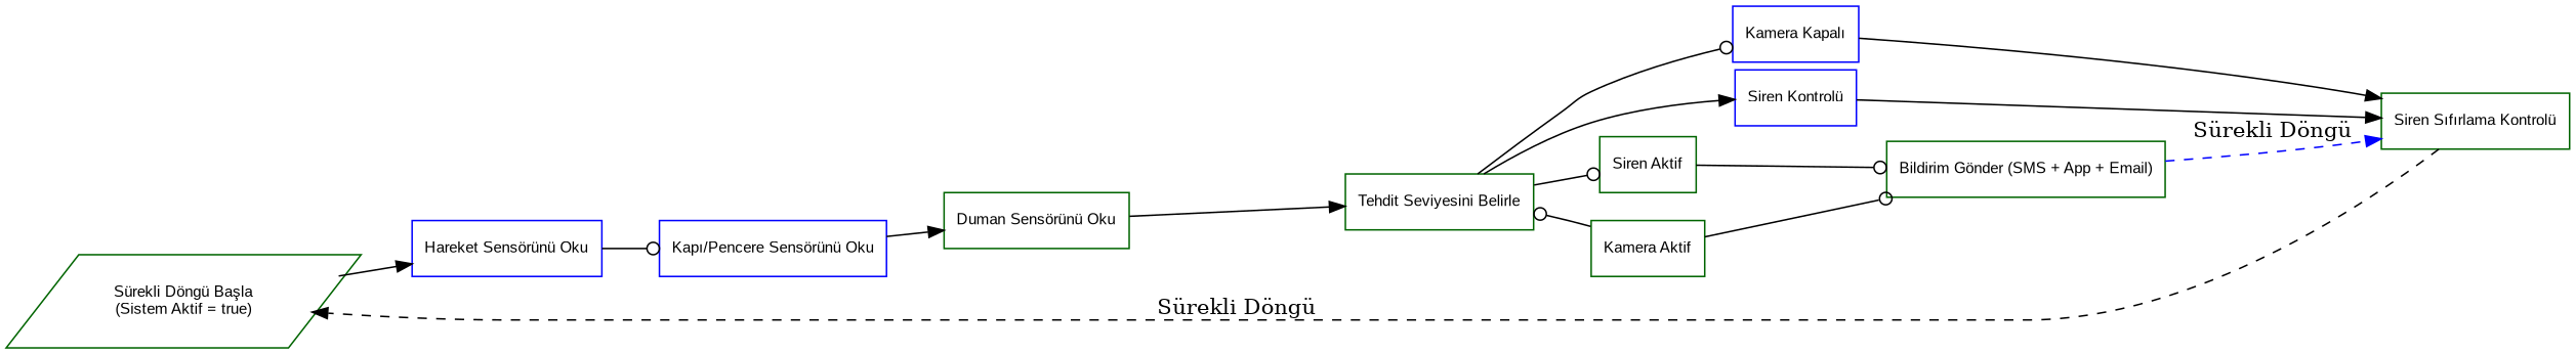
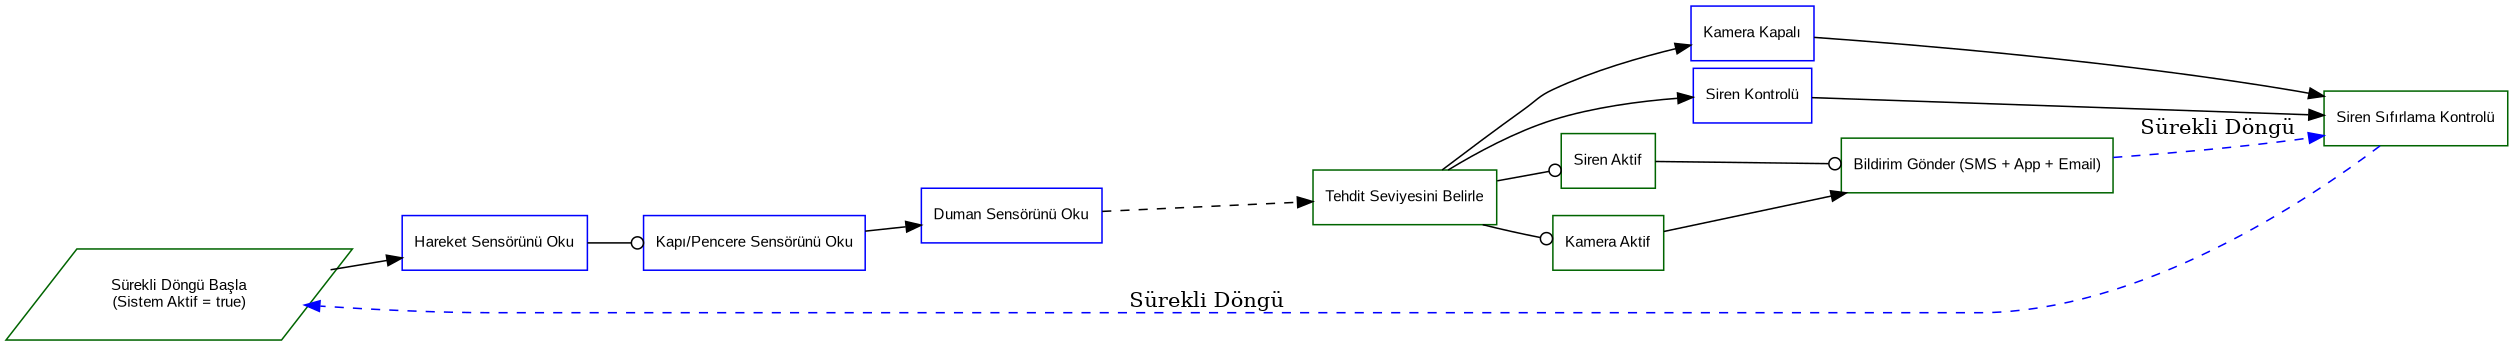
  digraph {
    rankdir=LR
    node [color=darkgreen fontname=Arial fontsize=10 shape=box]
    edge [arrowhead=normal]
    n1 [label="Sürekli Döngü Başla\n(Sistem Aktif = true)" shape=parallelogram]
    n2 [color=blue label="Hareket Sensörünü Oku"]
    n3 [color=blue label="Kapı/Pencere Sensörünü Oku"]
-   n4 [label="Duman Sensörünü Oku"]
+   n4 [color=blue label="Duman Sensörünü Oku"]
    n5 [label="Tehdit Seviyesini Belirle"]
    n6 [label="Siren Aktif"]
    n7 [color=blue label="Siren Kontrolü"]
    n8 [label="Kamera Aktif"]
    n9 [color=blue label="Kamera Kapalı"]
    n10 [label="Bildirim Gönder (SMS + App + Email)"]
    n11 [label="Siren Sıfırlama Kontrolü"]
    n1 -> n2
    n2 -> n3 [arrowhead=odot]
    n3 -> n4
-   n4 -> n5
+   n4 -> n5 [style=dashed]
    n5 -> n6 [arrowhead=odot]
    n5 -> n7
-   n8 -> n5 [arrowhead=odot]
-   n5 -> n9 [arrowhead=odot]
+   n5 -> n8 [arrowhead=odot]
+   n5 -> n9
    n6 -> n10 [arrowhead=odot]
    n7 -> n11
-   n8 -> n10 [arrowhead=odot]
+   n8 -> n10
    n9 -> n11
    n10 -> n11 [color=blue label="Sürekli Döngü" style=dashed]
-   n11 -> n1 [color=black label="Sürekli Döngü" style=dashed]
+   n11 -> n1 [color=blue label="Sürekli Döngü" style=dashed]
  }
